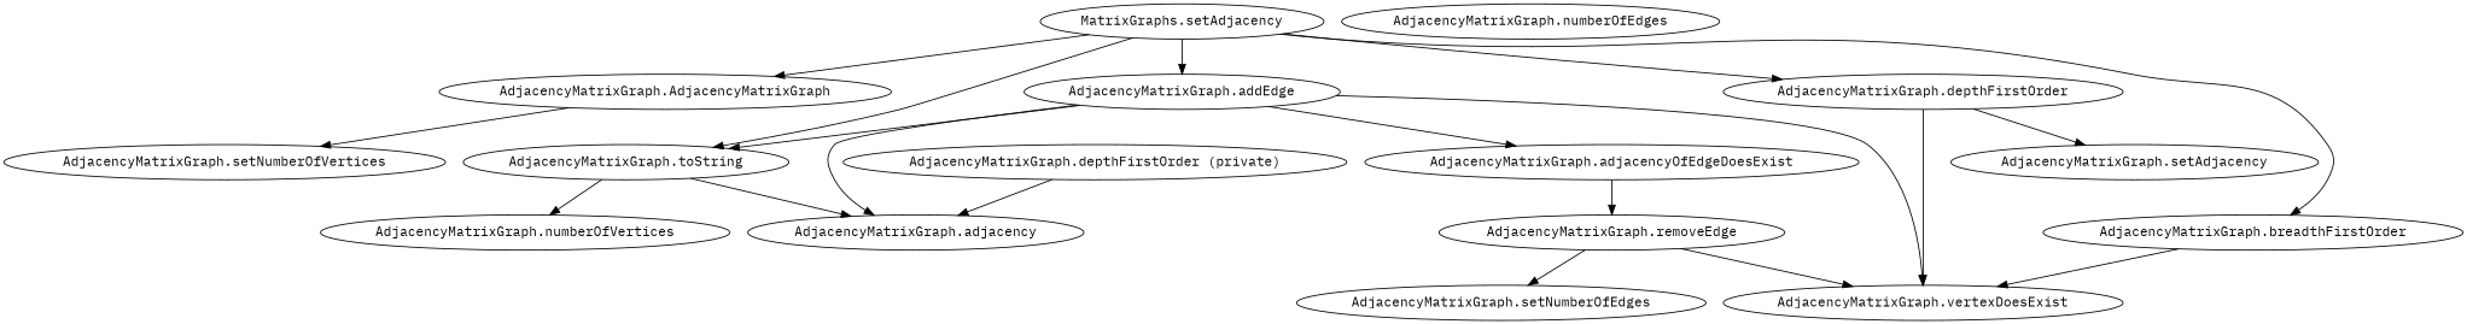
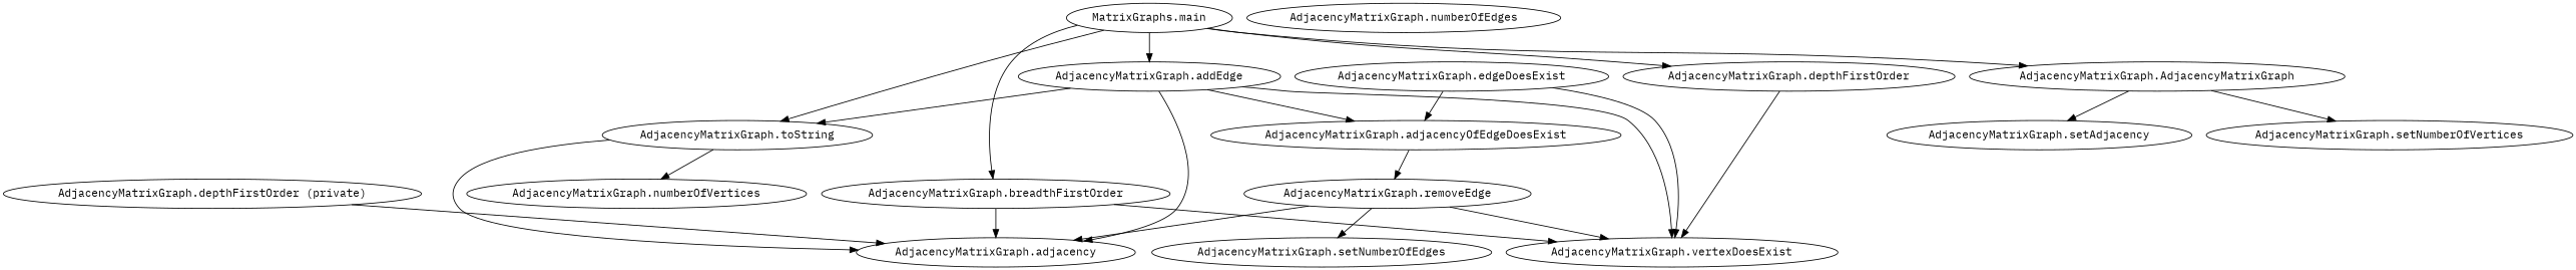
  digraph {
    fontname="IBM Plex Mono"
    node [fontname="IBM Plex Mono"]
    edge [fontname="IBM Plex Mono"]
-   n1 [label="MatrixGraphs.setAdjacency"]
+   n1 [label="MatrixGraphs.main"]
    n2 [label="AdjacencyMatrixGraph.AdjacencyMatrixGraph"]
    n3 [label="AdjacencyMatrixGraph.addEdge"]
    n4 [label="AdjacencyMatrixGraph.depthFirstOrder"]
    n5 [label="AdjacencyMatrixGraph.breadthFirstOrder"]
    n6 [label="AdjacencyMatrixGraph.toString"]
    n7 [label="AdjacencyMatrixGraph.setAdjacency"]
    n8 [label="AdjacencyMatrixGraph.setNumberOfVertices"]
    n9 [label="AdjacencyMatrixGraph.vertexDoesExist"]
    n10 [label="AdjacencyMatrixGraph.adjacencyOfEdgeDoesExist"]
    n11 [label="AdjacencyMatrixGraph.adjacency"]
    n12 [label="AdjacencyMatrixGraph.numberOfVertices"]
    n13 [label="AdjacencyMatrixGraph.removeEdge"]
    n14 [label="AdjacencyMatrixGraph.setNumberOfEdges"]
    n15 [label="AdjacencyMatrixGraph.depthFirstOrder (private)"]
    n16 [label="AdjacencyMatrixGraph.numberOfEdges"]
+   n17 [label="AdjacencyMatrixGraph.edgeDoesExist"]
    n1 -> n2
    n1 -> n3
    n1 -> n4
    n1 -> n5
    n1 -> n6
-   n4 -> n7
+   n2 -> n7
    n2 -> n8
    n3 -> n6
    n3 -> n9
    n3 -> n10
    n3 -> n11
    n4 -> n9
    n5 -> n9
+   n5 -> n11
    n6 -> n11
    n6 -> n12
    n10 -> n13
    n13 -> n9
+   n13 -> n11
    n13 -> n14
    n15 -> n11
+   n17 -> n9
+   n17 -> n10
  }
